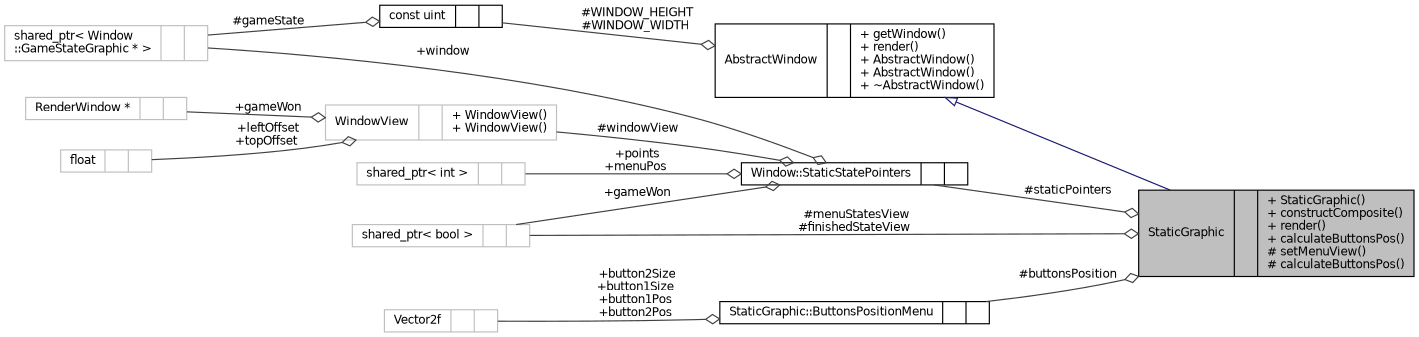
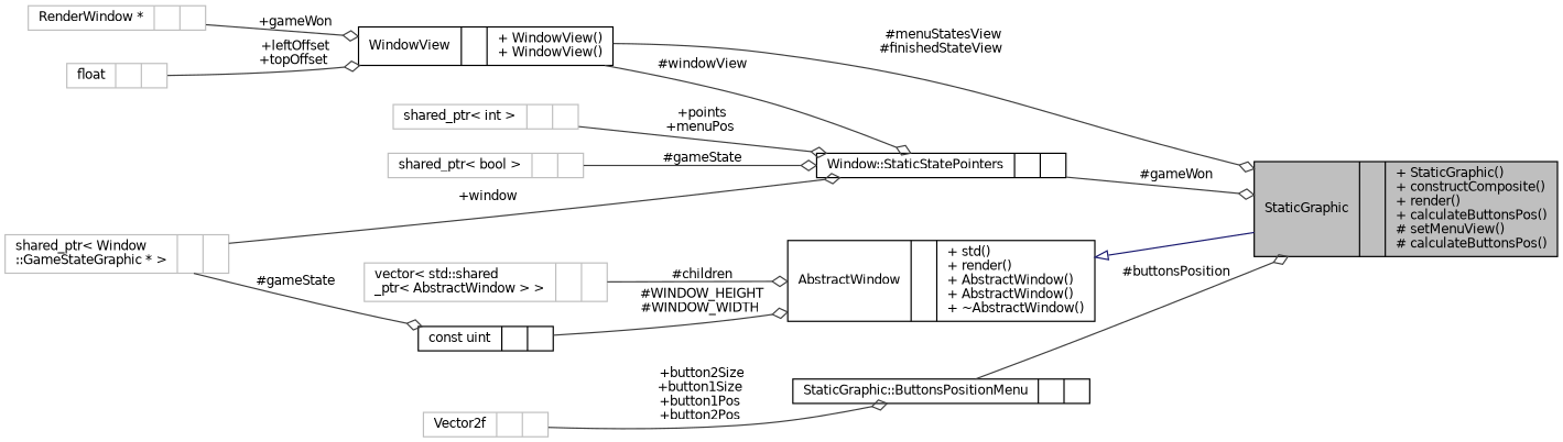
  digraph {
    rankdir=LR
    node [color=grey75 fontname=Helvetica fontsize=10 shape=record]
    edge [color=grey25 fontname=Helvetica fontsize=10 labelfontname=Helvetica labelfontsize=10 style=solid arrowhead=odiamond]
    n1 [color=black fillcolor=grey75 fontcolor=black height=0.2 label="{StaticGraphic\n||+ StaticGraphic()\l+ constructComposite()\l+ render()\l+ calculateButtonsPos()\l# setMenuView()\l# calculateButtonsPos()\l}" style=filled width=0.4]
-   n2 [color=black height=0.2 label="{AbstractWindow\n||+ getWindow()\l+ render()\l+ AbstractWindow()\l+ AbstractWindow()\l+ ~AbstractWindow()\l}" width=0.4]
+   n2 [color=black height=0.2 label="{AbstractWindow\n||+ std()\l+ render()\l+ AbstractWindow()\l+ AbstractWindow()\l+ ~AbstractWindow()\l}" width=0.4]
    n3 [color=black height=0.2 label="{const uint\n||}" width=0.4]
-   n4 [height=0.2 label="{WindowView\n||+ WindowView()\l+ WindowView()\l}" width=0.4]
+   n4 [color=black height=0.2 label="{WindowView\n||+ WindowView()\l+ WindowView()\l}" width=0.4]
    n5 [color=black height=0.2 label="{Window::StaticStatePointers\n||}" width=0.4]
    n6 [height=0.2 label="{RenderWindow *\n||}" width=0.4]
    n7 [height=0.2 label="{float\n||}" width=0.4]
+   n8 [height=0.2 label="{vector\< std::shared\l_ptr\< AbstractWindow \> \>\n||}" width=0.4]
    n9 [height=0.2 label="{shared_ptr\< Window\l::GameStateGraphic * \>\n||}" width=0.4]
    n10 [color=black height=0.2 label="{StaticGraphic::ButtonsPositionMenu\n||}" width=0.4]
    n11 [height=0.2 label="{Vector2f\n||}" width=0.4]
    n12 [height=0.2 label="{shared_ptr\< int \>\n||}" width=0.4]
    n13 [height=0.2 label="{shared_ptr\< bool \>\n||}" width=0.4]
    n2 -> n1 [arrowtail=onormal color=midnightblue dir=back arrowhead=""]
    n3 -> n2 [label=" #WINDOW_HEIGHT\n#WINDOW_WIDTH"]
-   n13 -> n1 [label=" #menuStatesView\n#finishedStateView"]
+   n4 -> n1 [label=" #menuStatesView\n#finishedStateView"]
    n4 -> n5 [label=" #windowView"]
-   n5 -> n1 [label=" #staticPointers"]
+   n5 -> n1 [label=" #gameWon"]
    n6 -> n4 [label=" +gameWon"]
    n7 -> n4 [label=" +leftOffset\n+topOffset"]
+   n8 -> n2 [label=" #children"]
    n9 -> n3 [label=" #gameState"]
    n9 -> n5 [label=" +window"]
    n10 -> n1 [label=" #buttonsPosition"]
    n11 -> n10 [label=" +button2Size\n+button1Size\n+button1Pos\n+button2Pos"]
    n12 -> n5 [label=" +points\n+menuPos"]
-   n13 -> n5 [label=" +gameWon"]
+   n13 -> n5 [label=" #gameState"]
  }
